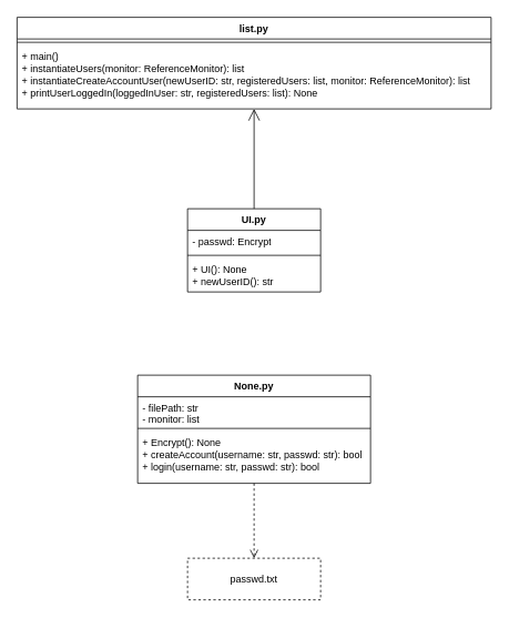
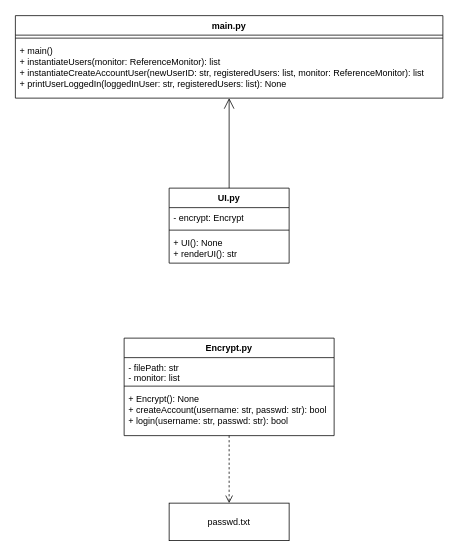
  <mxCell id="0" />
  <mxCell id="1" parent="0" />
- <mxCell id="2" value="list.py" style="swimlane;fontStyle=1;align=center;verticalAlign=top;childLayout=stackLayout;horizontal=1;startSize=26;horizontalStack=0;resizeParent=1;resizeParentMax=0;resizeLast=0;collapsible=1;marginBottom=0;whiteSpace=wrap;html=1;" vertex="1" parent="1"><mxGeometry x="20" y="20" width="570" height="110" as="geometry" /></mxCell>
+ <mxCell id="2" value="main.py" style="swimlane;fontStyle=1;align=center;verticalAlign=top;childLayout=stackLayout;horizontal=1;startSize=26;horizontalStack=0;resizeParent=1;resizeParentMax=0;resizeLast=0;collapsible=1;marginBottom=0;whiteSpace=wrap;html=1;" vertex="1" parent="1"><mxGeometry x="20" y="20" width="570" height="110" as="geometry" /></mxCell>
  <mxCell id="3" value="" style="line;strokeWidth=1;fillColor=none;align=left;verticalAlign=middle;spacingTop=-1;spacingLeft=3;spacingRight=3;rotatable=0;labelPosition=right;points=[];portConstraint=eastwest;strokeColor=inherit;" vertex="1" parent="2"><mxGeometry y="26" width="570" height="8" as="geometry" /></mxCell>
  <mxCell id="4" value="+ main()&lt;br&gt;+ instantiateUsers(monitor: ReferenceMonitor): list&lt;br&gt;+ instantiateCreateAccountUser(newUserID: str, registeredUsers: list, monitor: ReferenceMonitor): list&lt;br&gt;+ printUserLoggedIn(loggedInUser: str, registeredUsers: list): None" style="text;strokeColor=none;fillColor=none;align=left;verticalAlign=top;spacingLeft=4;spacingRight=4;overflow=hidden;rotatable=0;points=[[0,0.5],[1,0.5]];portConstraint=eastwest;whiteSpace=wrap;html=1;" vertex="1" parent="2"><mxGeometry y="34" width="570" height="76" as="geometry" /></mxCell>
- <mxCell id="5" value="None.py" style="swimlane;fontStyle=1;align=center;verticalAlign=top;childLayout=stackLayout;horizontal=1;startSize=26;horizontalStack=0;resizeParent=1;resizeParentMax=0;resizeLast=0;collapsible=1;marginBottom=0;whiteSpace=wrap;html=1;" vertex="1" parent="1"><mxGeometry x="165" y="450" width="280" height="130" as="geometry" /></mxCell>
+ <mxCell id="5" value="Encrypt.py" style="swimlane;fontStyle=1;align=center;verticalAlign=top;childLayout=stackLayout;horizontal=1;startSize=26;horizontalStack=0;resizeParent=1;resizeParentMax=0;resizeLast=0;collapsible=1;marginBottom=0;whiteSpace=wrap;html=1;" vertex="1" parent="1"><mxGeometry x="165" y="450" width="280" height="130" as="geometry" /></mxCell>
  <mxCell id="6" value="- filePath: str&lt;br&gt;- monitor: list" style="text;strokeColor=none;fillColor=none;align=left;verticalAlign=top;spacingLeft=4;spacingRight=4;overflow=hidden;rotatable=0;points=[[0,0.5],[1,0.5]];portConstraint=eastwest;whiteSpace=wrap;html=1;" vertex="1" parent="5"><mxGeometry y="26" width="280" height="34" as="geometry" /></mxCell>
  <mxCell id="7" value="" style="line;strokeWidth=1;fillColor=none;align=left;verticalAlign=middle;spacingTop=-1;spacingLeft=3;spacingRight=3;rotatable=0;labelPosition=right;points=[];portConstraint=eastwest;strokeColor=inherit;" vertex="1" parent="5"><mxGeometry y="60" width="280" height="8" as="geometry" /></mxCell>
  <mxCell id="8" value="+ Encrypt(): None&lt;br&gt;+ createAccount(username: str, passwd: str): bool&lt;br&gt;+ login(username: str, passwd: str): bool" style="text;strokeColor=none;fillColor=none;align=left;verticalAlign=top;spacingLeft=4;spacingRight=4;overflow=hidden;rotatable=0;points=[[0,0.5],[1,0.5]];portConstraint=eastwest;whiteSpace=wrap;html=1;" vertex="1" parent="5"><mxGeometry y="68" width="280" height="62" as="geometry" /></mxCell>
  <mxCell id="9" value="UI.py" style="swimlane;fontStyle=1;align=center;verticalAlign=top;childLayout=stackLayout;horizontal=1;startSize=26;horizontalStack=0;resizeParent=1;resizeParentMax=0;resizeLast=0;collapsible=1;marginBottom=0;whiteSpace=wrap;html=1;" vertex="1" parent="1"><mxGeometry x="225" y="250" width="160" height="100" as="geometry" /></mxCell>
- <mxCell id="10" value="- passwd: Encrypt" style="text;strokeColor=none;fillColor=none;align=left;verticalAlign=top;spacingLeft=4;spacingRight=4;overflow=hidden;rotatable=0;points=[[0,0.5],[1,0.5]];portConstraint=eastwest;whiteSpace=wrap;html=1;" vertex="1" parent="9"><mxGeometry y="26" width="160" height="26" as="geometry" /></mxCell>
+ <mxCell id="10" value="- encrypt: Encrypt" style="text;strokeColor=none;fillColor=none;align=left;verticalAlign=top;spacingLeft=4;spacingRight=4;overflow=hidden;rotatable=0;points=[[0,0.5],[1,0.5]];portConstraint=eastwest;whiteSpace=wrap;html=1;" vertex="1" parent="9"><mxGeometry y="26" width="160" height="26" as="geometry" /></mxCell>
  <mxCell id="11" value="" style="line;strokeWidth=1;fillColor=none;align=left;verticalAlign=middle;spacingTop=-1;spacingLeft=3;spacingRight=3;rotatable=0;labelPosition=right;points=[];portConstraint=eastwest;strokeColor=inherit;" vertex="1" parent="9"><mxGeometry y="52" width="160" height="8" as="geometry" /></mxCell>
- <mxCell id="12" value="+ UI(): None&lt;br&gt;+ newUserID(): str" style="text;strokeColor=none;fillColor=none;align=left;verticalAlign=top;spacingLeft=4;spacingRight=4;overflow=hidden;rotatable=0;points=[[0,0.5],[1,0.5]];portConstraint=eastwest;whiteSpace=wrap;html=1;" vertex="1" parent="9"><mxGeometry y="60" width="160" height="40" as="geometry" /></mxCell>
- <mxCell id="13" value="passwd.txt" style="html=1;whiteSpace=wrap;dashed=1;" vertex="1" parent="1"><mxGeometry x="225" y="670" width="160" height="50" as="geometry" /></mxCell>
+ <mxCell id="12" value="+ UI(): None&lt;br&gt;+ renderUI(): str" style="text;strokeColor=none;fillColor=none;align=left;verticalAlign=top;spacingLeft=4;spacingRight=4;overflow=hidden;rotatable=0;points=[[0,0.5],[1,0.5]];portConstraint=eastwest;whiteSpace=wrap;html=1;" vertex="1" parent="9"><mxGeometry y="60" width="160" height="40" as="geometry" /></mxCell>
+ <mxCell id="13" value="passwd.txt" style="html=1;whiteSpace=wrap;" vertex="1" parent="1"><mxGeometry x="225" y="670" width="160" height="50" as="geometry" /></mxCell>
  <mxCell id="14" value="" style="html=1;verticalAlign=bottom;endArrow=open;dashed=1;endSize=8;curved=0;rounded=0;entryX=0.5;entryY=0;entryDx=0;entryDy=0;exitX=0.5;exitY=1;exitDx=0;exitDy=0;exitPerimeter=0;" edge="1" parent="1" source="8" target="13"><mxGeometry relative="1" as="geometry"><mxPoint x="120" y="600" as="sourcePoint" /><mxPoint x="121" y="675" as="targetPoint" /></mxGeometry></mxCell>
  <mxCell id="15" value="" style="endArrow=open;endFill=1;endSize=12;html=1;rounded=0;exitX=0.5;exitY=0;exitDx=0;exitDy=0;" edge="1" parent="1" source="9" target="4"><mxGeometry width="160" relative="1" as="geometry"><mxPoint x="110" y="120" as="sourcePoint" /><mxPoint x="305" y="130" as="targetPoint" /></mxGeometry></mxCell>
